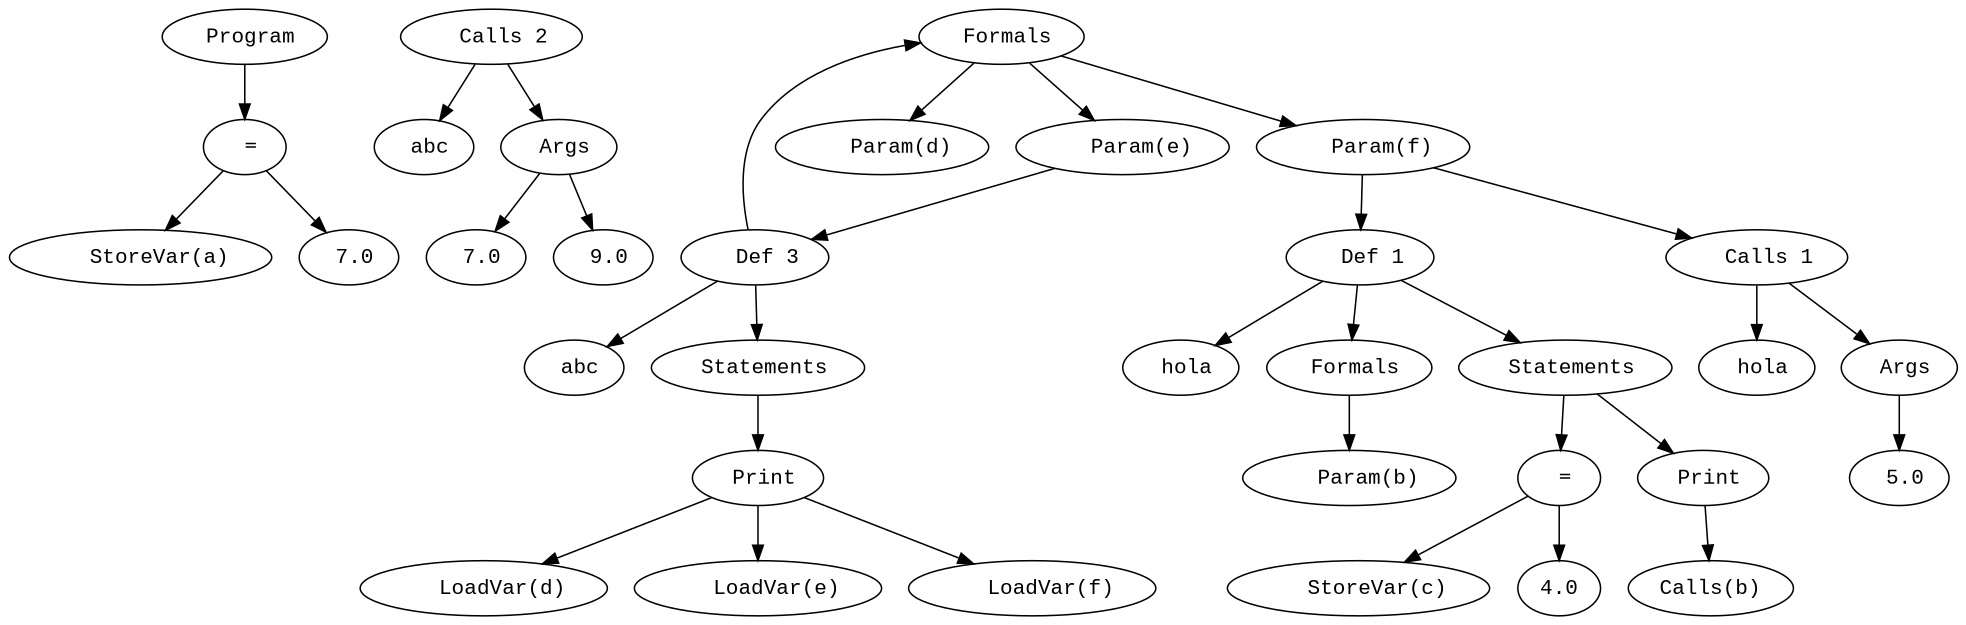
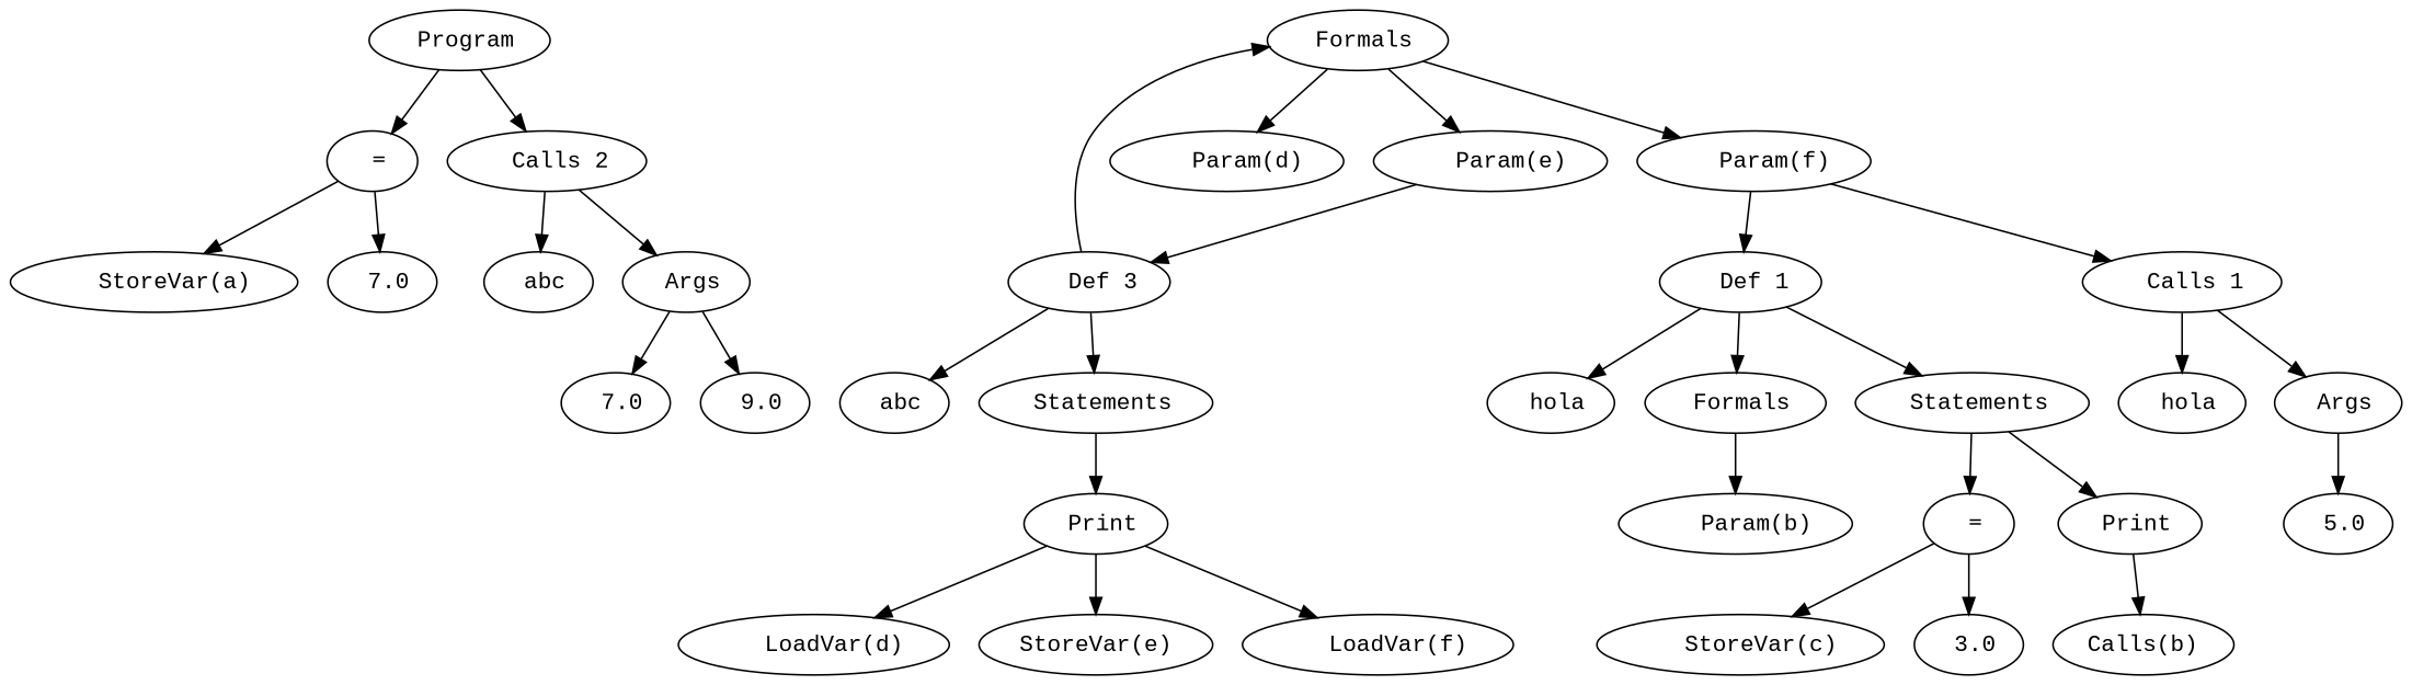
  digraph {
    fontname="Liberation Mono"
    node [fontname="Liberation Mono"]
    edge [fontname="Liberation Mono"]
    n1 [label=" Program"]
    n2 [label=" ="]
    n3 [label="  Calls 2"]
    n4 [label="   StoreVar(a)"]
    n5 [label=" 7.0"]
    n6 [label="  Def 1"]
    n7 [label=" hola"]
    n8 [label=" Formals"]
    n9 [label=" Statements"]
    n10 [label="  Def 3"]
    n11 [label=" abc"]
    n12 [label=" Formals"]
    n13 [label=" Statements"]
    n14 [label="  Calls 1"]
    n15 [label=" hola"]
    n16 [label=" Args"]
    n17 [label=" abc"]
    n18 [label=" Args"]
    n19 [label="   Param(b)"]
    n20 [label=" ="]
    n21 [label=" Print"]
    n22 [label="   StoreVar(c)"]
-   n23 [label=4.0]
+   n23 [label=" 3.0"]
    n24 [label="Calls(b)"]
    n25 [label="   Param(d)"]
    n26 [label="   Param(e)"]
    n27 [label="   Param(f)"]
    n28 [label=" Print"]
    n29 [label="   LoadVar(d)"]
-   n30 [label="   LoadVar(e)"]
+   n30 [label="StoreVar(e)"]
    n31 [label="   LoadVar(f)"]
    n32 [label=" 5.0"]
    n33 [label=" 7.0"]
    n34 [label=" 9.0"]
    n1 -> n2
+   n1 -> n3
    n2 -> n4
    n2 -> n5
    n3 -> n17
    n3 -> n18
    n6 -> n7
    n6 -> n8
    n6 -> n9
    n8 -> n19
    n9 -> n20
    n9 -> n21
    n10 -> n11
    n10 -> n12
    n10 -> n13
    n12 -> n25
    n12 -> n26
    n12 -> n27
    n13 -> n28
    n14 -> n15
    n14 -> n16
    n16 -> n32
    n18 -> n33
    n18 -> n34
    n20 -> n22
    n20 -> n23
    n21 -> n24
    n26 -> n10
    n27 -> n6
    n27 -> n14
    n28 -> n29
    n28 -> n30
    n28 -> n31
  }
